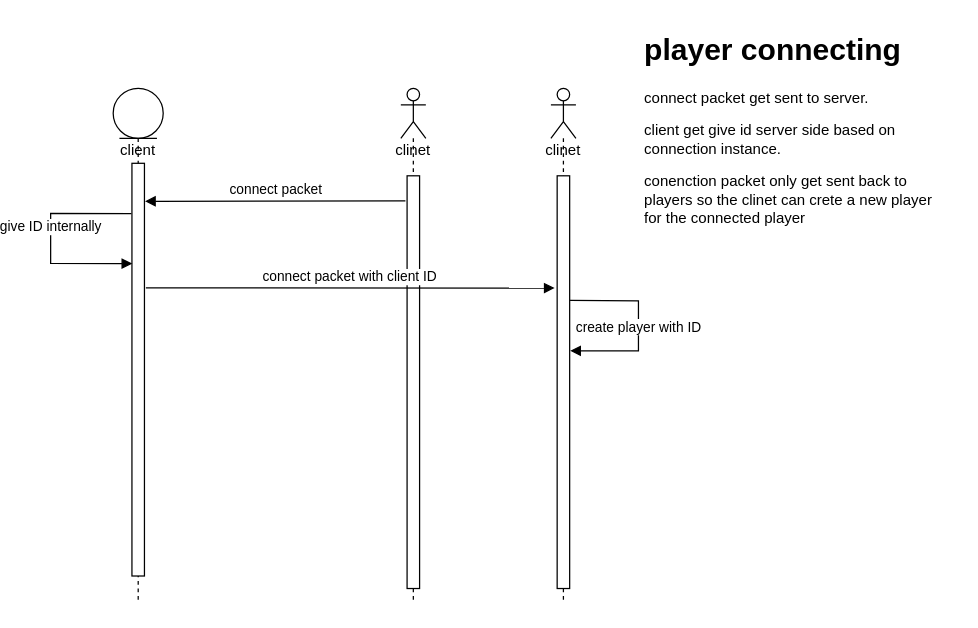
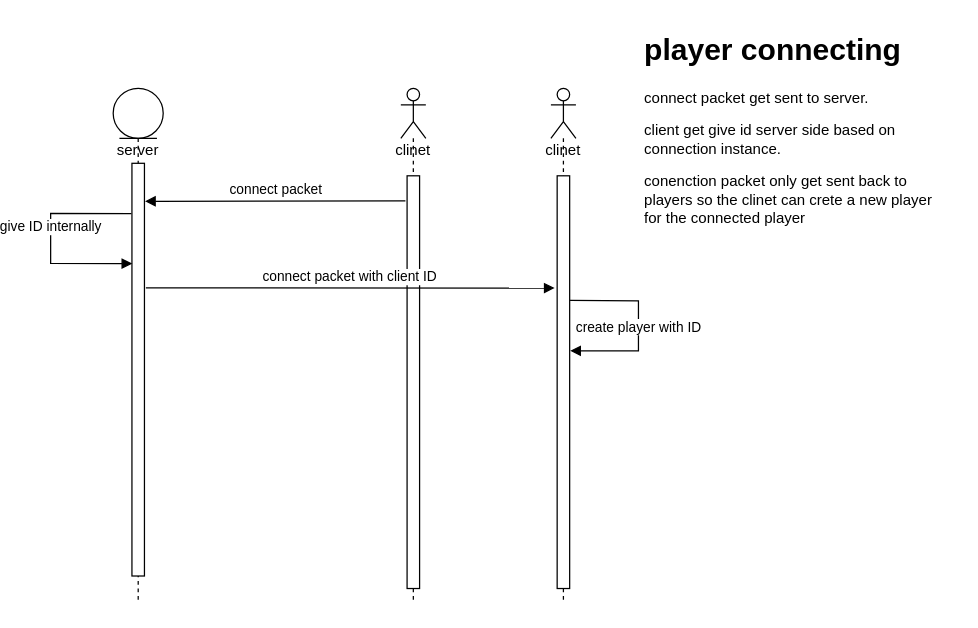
  <mxCell id="0" />
  <mxCell id="1" parent="0" />
  <mxCell id="2" value="clinet" style="shape=umlLifeline;participant=umlActor;perimeter=lifelinePerimeter;whiteSpace=wrap;html=1;container=1;collapsible=0;recursiveResize=0;verticalAlign=top;spacingTop=36;outlineConnect=0;" parent="1" vertex="1"><mxGeometry x="250" y="70" width="20" height="410" as="geometry" /></mxCell>
  <mxCell id="3" value="" style="html=1;points=[];perimeter=orthogonalPerimeter;" parent="2" vertex="1"><mxGeometry x="5" y="70" width="10" height="330" as="geometry" /></mxCell>
- <mxCell id="4" value="client&lt;br&gt;" style="shape=umlLifeline;participant=umlEntity;perimeter=lifelinePerimeter;whiteSpace=wrap;html=1;container=1;collapsible=0;recursiveResize=0;verticalAlign=top;spacingTop=36;outlineConnect=0;" parent="1" vertex="1"><mxGeometry x="20" y="70" width="40" height="410" as="geometry" /></mxCell>
+ <mxCell id="4" value="server&lt;br&gt;" style="shape=umlLifeline;participant=umlEntity;perimeter=lifelinePerimeter;whiteSpace=wrap;html=1;container=1;collapsible=0;recursiveResize=0;verticalAlign=top;spacingTop=36;outlineConnect=0;" parent="1" vertex="1"><mxGeometry x="20" y="70" width="40" height="410" as="geometry" /></mxCell>
  <mxCell id="5" value="" style="html=1;points=[];perimeter=orthogonalPerimeter;" parent="4" vertex="1"><mxGeometry x="15" y="60" width="10" height="330" as="geometry" /></mxCell>
  <mxCell id="6" value="give ID internally" style="html=1;verticalAlign=bottom;endArrow=block;rounded=0;exitX=-0.042;exitY=0.122;exitDx=0;exitDy=0;exitPerimeter=0;entryX=0.025;entryY=0.243;entryDx=0;entryDy=0;entryPerimeter=0;" parent="4" source="5" target="5" edge="1"><mxGeometry x="-0.004" width="80" relative="1" as="geometry"><mxPoint x="-10" y="100" as="sourcePoint" /><mxPoint x="-10" y="140" as="targetPoint" /><Array as="points"><mxPoint x="-50" y="100" /><mxPoint x="-50" y="140" /></Array><mxPoint as="offset" /></mxGeometry></mxCell>
  <mxCell id="7" value="connect packet" style="html=1;verticalAlign=bottom;endArrow=block;rounded=0;exitX=-0.133;exitY=0.061;exitDx=0;exitDy=0;exitPerimeter=0;entryX=1.047;entryY=0.092;entryDx=0;entryDy=0;entryPerimeter=0;" parent="1" source="3" target="5" edge="1"><mxGeometry width="80" relative="1" as="geometry"><mxPoint x="160" y="290" as="sourcePoint" /><mxPoint x="50" y="160" as="targetPoint" /></mxGeometry></mxCell>
  <mxCell id="8" value="clinet" style="shape=umlLifeline;participant=umlActor;perimeter=lifelinePerimeter;whiteSpace=wrap;html=1;container=1;collapsible=0;recursiveResize=0;verticalAlign=top;spacingTop=36;outlineConnect=0;" parent="1" vertex="1"><mxGeometry x="370" y="70" width="20" height="410" as="geometry" /></mxCell>
  <mxCell id="9" value="" style="html=1;points=[];perimeter=orthogonalPerimeter;" parent="8" vertex="1"><mxGeometry x="5" y="70" width="10" height="330" as="geometry" /></mxCell>
  <mxCell id="10" value="create player with ID" style="html=1;verticalAlign=bottom;endArrow=block;rounded=0;exitX=1.031;exitY=0.302;exitDx=0;exitDy=0;exitPerimeter=0;entryX=1.044;entryY=0.424;entryDx=0;entryDy=0;entryPerimeter=0;" parent="8" source="9" target="9" edge="1"><mxGeometry x="0.135" width="80" relative="1" as="geometry"><mxPoint x="40" y="180" as="sourcePoint" /><mxPoint x="30" y="210" as="targetPoint" /><Array as="points"><mxPoint x="70" y="170" /><mxPoint x="70" y="210" /></Array><mxPoint as="offset" /></mxGeometry></mxCell>
  <mxCell id="11" value="connect packet with client ID" style="html=1;verticalAlign=bottom;endArrow=block;rounded=0;exitX=1.114;exitY=0.302;exitDx=0;exitDy=0;exitPerimeter=0;entryX=-0.2;entryY=0.272;entryDx=0;entryDy=0;entryPerimeter=0;" parent="1" source="5" target="9" edge="1"><mxGeometry width="80" relative="1" as="geometry"><mxPoint x="263.67" y="170.13" as="sourcePoint" /><mxPoint x="80" y="310" as="targetPoint" /></mxGeometry></mxCell>
  <mxCell id="12" value="&lt;h1&gt;player connecting&lt;/h1&gt;&lt;p&gt;connect packet get sent to server.&lt;/p&gt;&lt;p&gt;client get give id server side based on connection instance.&lt;/p&gt;&lt;p&gt;conenction packet only get sent back to players so the clinet can crete a new player for the connected player&lt;/p&gt;" style="text;html=1;strokeColor=none;fillColor=none;spacing=5;spacingTop=-20;whiteSpace=wrap;overflow=hidden;rounded=0;" parent="1" vertex="1"><mxGeometry x="440" y="20" width="250" height="180" as="geometry" /></mxCell>
